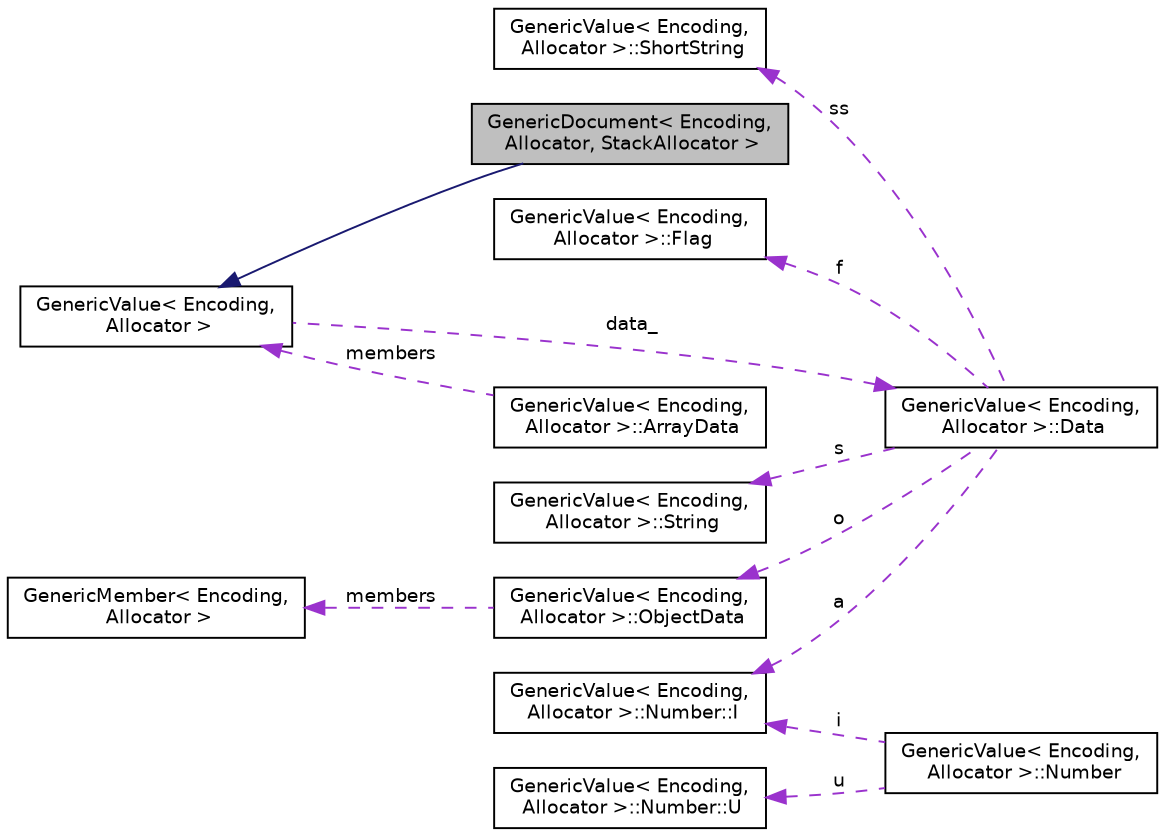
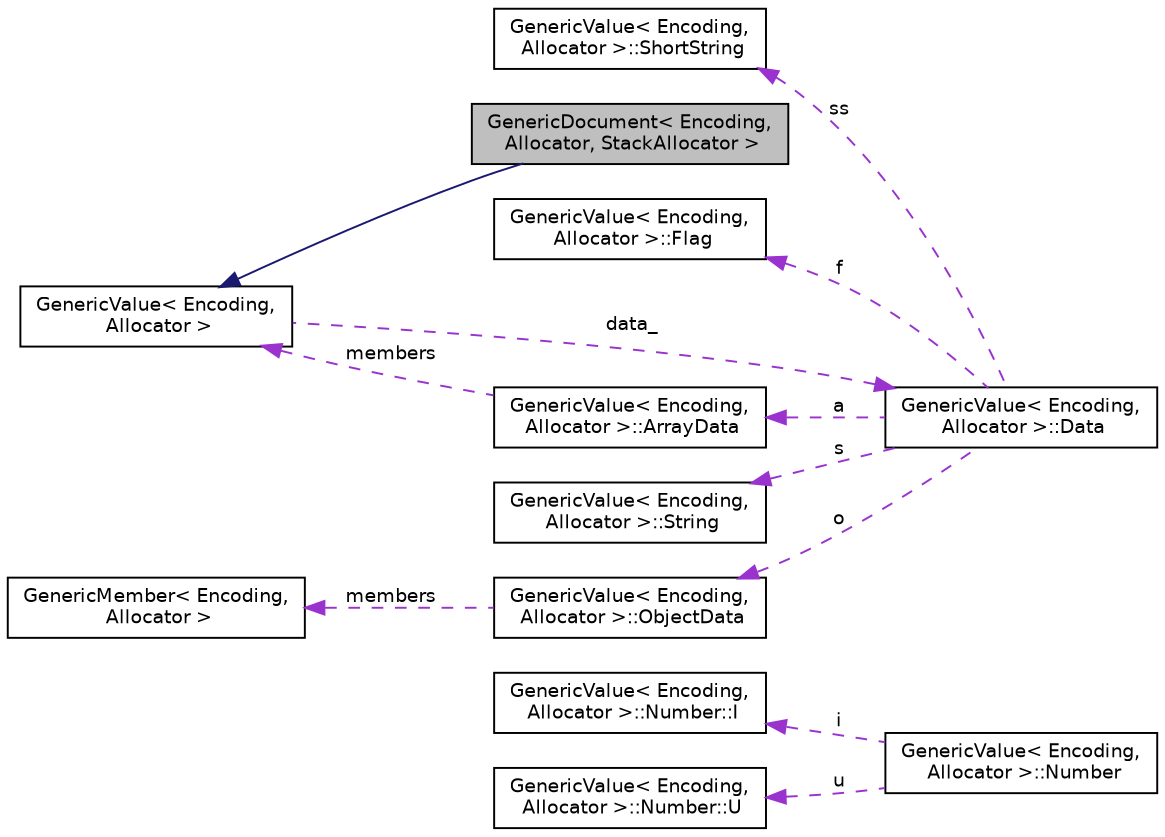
  digraph {
    rankdir=LR
    node [color=black fillcolor=white fontname=Helvetica fontsize=10 shape=record style=filled]
    edge [color=darkorchid3 dir=back fontname=Helvetica fontsize=10 labelfontname=Helvetica labelfontsize=10 style=dashed]
    n1 [fillcolor=grey75 fontcolor=black height=0.2 label="GenericDocument\< Encoding,\l Allocator, StackAllocator \>" width=0.4]
    n2 [height=0.2 label="GenericValue\< Encoding,\l Allocator \>" width=0.4]
    n3 [height=0.2 label="GenericValue\< Encoding,\l Allocator \>::ArrayData" width=0.4]
    n4 [height=0.2 label="GenericValue\< Encoding,\l Allocator \>::Data" width=0.4]
    n5 [height=0.2 label="GenericValue\< Encoding,\l Allocator \>::String" width=0.4]
    n6 [height=0.2 label="GenericValue\< Encoding,\l Allocator \>::ObjectData" width=0.4]
    n7 [height=0.2 label="GenericMember\< Encoding,\l Allocator \>" width=0.4]
    n8 [height=0.2 label="GenericValue\< Encoding,\l Allocator \>::Number" width=0.4]
    n9 [height=0.2 label="GenericValue\< Encoding,\l Allocator \>::Number::U" width=0.4]
    n10 [height=0.2 label="GenericValue\< Encoding,\l Allocator \>::Number::I" width=0.4]
    n11 [height=0.2 label="GenericValue\< Encoding,\l Allocator \>::ShortString" width=0.4]
    n12 [height=0.2 label="GenericValue\< Encoding,\l Allocator \>::Flag" width=0.4]
    n2 -> n1 [color=midnightblue style=solid]
    n2 -> n3 [label=" members"]
-   n10 -> n4 [label=" a"]
+   n3 -> n4 [label=" a"]
    n4 -> n2 [label=" data_"]
    n5 -> n4 [label=" s"]
    n6 -> n4 [label=" o"]
    n7 -> n6 [label=" members"]
    n9 -> n8 [label=" u"]
    n10 -> n8 [label=" i"]
    n11 -> n4 [label=" ss"]
    n12 -> n4 [label=" f"]
  }
